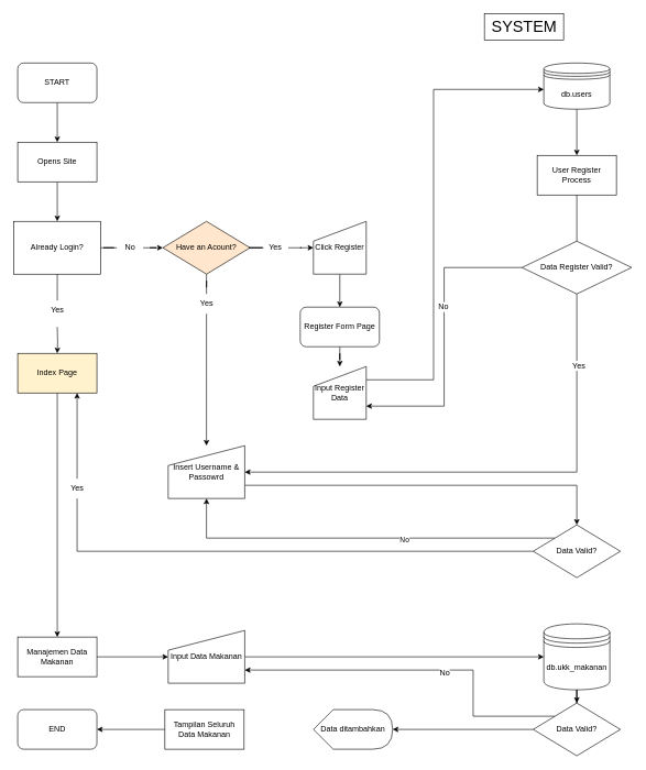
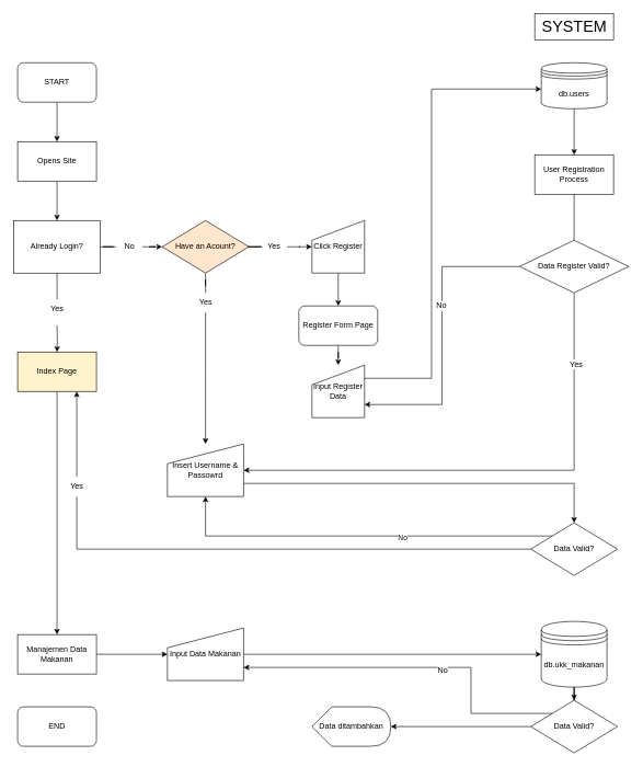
  <mxCell id="0" />
  <mxCell id="1" parent="0" />
  <mxCell id="2" style="edgeStyle=orthogonalEdgeStyle;rounded=0;orthogonalLoop=1;jettySize=auto;html=1;" parent="1" source="3" target="5" edge="1"><mxGeometry relative="1" as="geometry" /></mxCell>
  <mxCell id="3" value="START" style="rounded=1;whiteSpace=wrap;html=1;" parent="1" vertex="1"><mxGeometry x="26" y="95" width="120" height="60" as="geometry" /></mxCell>
  <mxCell id="4" style="edgeStyle=orthogonalEdgeStyle;rounded=0;orthogonalLoop=1;jettySize=auto;html=1;" parent="1" source="5" target="8" edge="1"><mxGeometry relative="1" as="geometry"><mxPoint x="86" y="335" as="targetPoint" /></mxGeometry></mxCell>
  <mxCell id="5" value="Opens Site" style="rounded=0;whiteSpace=wrap;html=1;" parent="1" vertex="1"><mxGeometry x="26" y="215" width="120" height="60" as="geometry" /></mxCell>
  <mxCell id="6" style="edgeStyle=orthogonalEdgeStyle;rounded=0;orthogonalLoop=1;jettySize=auto;html=1;startArrow=none;" parent="1" target="10" edge="1"><mxGeometry relative="1" as="geometry"><mxPoint x="85.957" y="495.04" as="sourcePoint" /></mxGeometry></mxCell>
  <mxCell id="7" style="edgeStyle=orthogonalEdgeStyle;rounded=0;orthogonalLoop=1;jettySize=auto;html=1;startArrow=none;" parent="1" source="29" target="15" edge="1"><mxGeometry relative="1" as="geometry" /></mxCell>
  <mxCell id="8" value="Already Login?" style="whiteSpace=wrap;html=1;rounded=0;" parent="1" vertex="1"><mxGeometry x="20" y="335" width="132" height="80" as="geometry" /></mxCell>
  <mxCell id="9" style="edgeStyle=orthogonalEdgeStyle;rounded=0;orthogonalLoop=1;jettySize=auto;html=1;" parent="1" source="10" target="44" edge="1"><mxGeometry relative="1" as="geometry" /></mxCell>
  <mxCell id="10" value="Index Page" style="rounded=0;whiteSpace=wrap;html=1;fillColor=#fff2cc;" parent="1" vertex="1"><mxGeometry x="26" y="535.04" width="120" height="60" as="geometry" /></mxCell>
  <mxCell id="11" style="edgeStyle=orthogonalEdgeStyle;rounded=0;orthogonalLoop=1;jettySize=auto;html=1;" parent="1" source="12" target="42" edge="1"><mxGeometry relative="1" as="geometry" /></mxCell>
  <mxCell id="12" value="db.users" style="shape=datastore;whiteSpace=wrap;html=1;" parent="1" vertex="1"><mxGeometry x="823" y="95" width="100" height="70" as="geometry" /></mxCell>
  <mxCell id="13" style="edgeStyle=orthogonalEdgeStyle;rounded=0;orthogonalLoop=1;jettySize=auto;html=1;startArrow=none;" parent="1" source="27" target="19" edge="1"><mxGeometry relative="1" as="geometry"><Array as="points"><mxPoint x="312" y="565.04" /></Array></mxGeometry></mxCell>
  <mxCell id="14" style="edgeStyle=orthogonalEdgeStyle;rounded=0;orthogonalLoop=1;jettySize=auto;html=1;startArrow=none;" parent="1" source="33" target="17" edge="1"><mxGeometry relative="1" as="geometry" /></mxCell>
  <mxCell id="15" value="Have an Acount?" style="rhombus;whiteSpace=wrap;html=1;fillColor=#ffe6cc;" parent="1" vertex="1"><mxGeometry x="246" y="335" width="132" height="80" as="geometry" /></mxCell>
  <mxCell id="16" style="edgeStyle=orthogonalEdgeStyle;rounded=0;orthogonalLoop=1;jettySize=auto;html=1;" parent="1" source="17" target="37" edge="1"><mxGeometry relative="1" as="geometry" /></mxCell>
  <mxCell id="17" value="Click Register" style="shape=manualInput;whiteSpace=wrap;html=1;" parent="1" vertex="1"><mxGeometry x="474" y="335" width="80" height="80" as="geometry" /></mxCell>
  <mxCell id="18" style="edgeStyle=orthogonalEdgeStyle;rounded=0;orthogonalLoop=1;jettySize=auto;html=1;" parent="1" source="19" target="23" edge="1"><mxGeometry relative="1" as="geometry"><Array as="points"><mxPoint x="873" y="735" /></Array></mxGeometry></mxCell>
  <mxCell id="19" value="Insert Username &amp;amp; Passowrd" style="shape=manualInput;whiteSpace=wrap;html=1;" parent="1" vertex="1"><mxGeometry x="254" y="675" width="116" height="80" as="geometry" /></mxCell>
  <mxCell id="20" style="edgeStyle=orthogonalEdgeStyle;rounded=0;orthogonalLoop=1;jettySize=auto;html=1;startArrow=none;entryX=0.75;entryY=1;entryDx=0;entryDy=0;" parent="1" source="25" target="10" edge="1"><mxGeometry relative="1" as="geometry" /></mxCell>
  <mxCell id="21" style="edgeStyle=orthogonalEdgeStyle;rounded=0;orthogonalLoop=1;jettySize=auto;html=1;" parent="1" source="23" target="19" edge="1"><mxGeometry relative="1" as="geometry"><Array as="points"><mxPoint x="312" y="815" /></Array></mxGeometry></mxCell>
  <mxCell id="22" value="No" style="edgeLabel;html=1;align=center;verticalAlign=middle;resizable=0;points=[];" parent="21" vertex="1" connectable="0"><mxGeometry x="-0.221" y="2" relative="1" as="geometry"><mxPoint as="offset" /></mxGeometry></mxCell>
  <mxCell id="23" value="Data Valid?" style="rhombus;whiteSpace=wrap;html=1;" parent="1" vertex="1"><mxGeometry x="807" y="795" width="132" height="80" as="geometry" /></mxCell>
  <mxCell id="24" value="" style="edgeStyle=orthogonalEdgeStyle;rounded=0;orthogonalLoop=1;jettySize=auto;html=1;endArrow=none;" parent="1" source="23" target="25" edge="1"><mxGeometry relative="1" as="geometry"><mxPoint x="448.072" y="674.997" as="sourcePoint" /><mxPoint x="125.957" y="575.04" as="targetPoint" /></mxGeometry></mxCell>
  <mxCell id="25" value="Yes" style="text;html=1;align=center;verticalAlign=middle;resizable=0;points=[];autosize=1;strokeColor=none;fillColor=none;" parent="1" vertex="1"><mxGeometry x="96" y="725" width="40" height="30" as="geometry" /></mxCell>
  <mxCell id="26" value="" style="edgeStyle=orthogonalEdgeStyle;rounded=0;orthogonalLoop=1;jettySize=auto;html=1;endArrow=none;" parent="1" source="15" target="27" edge="1"><mxGeometry relative="1" as="geometry"><mxPoint x="312.043" y="414.974" as="sourcePoint" /><mxPoint x="456" y="524.957" as="targetPoint" /><Array as="points" /></mxGeometry></mxCell>
  <mxCell id="27" value="Yes" style="text;html=1;align=center;verticalAlign=middle;resizable=0;points=[];autosize=1;strokeColor=none;fillColor=none;" parent="1" vertex="1"><mxGeometry x="292" y="445" width="40" height="30" as="geometry" /></mxCell>
  <mxCell id="28" value="" style="edgeStyle=orthogonalEdgeStyle;rounded=0;orthogonalLoop=1;jettySize=auto;html=1;endArrow=none;" parent="1" source="8" target="29" edge="1"><mxGeometry relative="1" as="geometry"><mxPoint x="152" y="375" as="sourcePoint" /><mxPoint x="206" y="375" as="targetPoint" /></mxGeometry></mxCell>
  <mxCell id="29" value="No" style="text;html=1;align=center;verticalAlign=middle;resizable=0;points=[];autosize=1;strokeColor=none;fillColor=none;" parent="1" vertex="1"><mxGeometry x="176" y="360" width="40" height="30" as="geometry" /></mxCell>
  <mxCell id="30" value="" style="edgeStyle=orthogonalEdgeStyle;rounded=0;orthogonalLoop=1;jettySize=auto;html=1;endArrow=none;" parent="1" source="8" target="31" edge="1"><mxGeometry relative="1" as="geometry"><mxPoint x="86" y="415" as="sourcePoint" /><mxPoint x="86" y="475" as="targetPoint" /></mxGeometry></mxCell>
  <mxCell id="31" value="Yes" style="text;html=1;align=center;verticalAlign=middle;resizable=0;points=[];autosize=1;strokeColor=none;fillColor=none;" parent="1" vertex="1"><mxGeometry x="66" y="455" width="40" height="30" as="geometry" /></mxCell>
  <mxCell id="32" value="" style="edgeStyle=orthogonalEdgeStyle;rounded=0;orthogonalLoop=1;jettySize=auto;html=1;endArrow=none;" parent="1" source="15" target="33" edge="1"><mxGeometry relative="1" as="geometry"><mxPoint x="378" y="375" as="sourcePoint" /><mxPoint x="456" y="375" as="targetPoint" /></mxGeometry></mxCell>
  <mxCell id="33" value="Yes" style="text;html=1;align=center;verticalAlign=middle;resizable=0;points=[];autosize=1;strokeColor=none;fillColor=none;" parent="1" vertex="1"><mxGeometry x="396" y="360" width="40" height="30" as="geometry" /></mxCell>
  <mxCell id="34" style="edgeStyle=orthogonalEdgeStyle;rounded=0;orthogonalLoop=1;jettySize=auto;html=1;" parent="1" source="35" target="50" edge="1"><mxGeometry relative="1" as="geometry" /></mxCell>
  <mxCell id="35" value="db.ukk_makanan" style="shape=datastore;whiteSpace=wrap;html=1;" parent="1" vertex="1"><mxGeometry x="823" y="945" width="100" height="100" as="geometry" /></mxCell>
  <mxCell id="36" style="edgeStyle=orthogonalEdgeStyle;rounded=0;orthogonalLoop=1;jettySize=auto;html=1;" parent="1" source="37" target="39" edge="1"><mxGeometry relative="1" as="geometry" /></mxCell>
  <mxCell id="37" value="Register Form Page" style="rounded=1;whiteSpace=wrap;html=1;" parent="1" vertex="1"><mxGeometry x="454" y="465" width="120" height="60" as="geometry" /></mxCell>
  <mxCell id="38" style="edgeStyle=orthogonalEdgeStyle;rounded=0;orthogonalLoop=1;jettySize=auto;html=1;" parent="1" target="12" edge="1"><mxGeometry relative="1" as="geometry"><mxPoint x="554" y="575.091" as="sourcePoint" /><Array as="points"><mxPoint x="656" y="575" /><mxPoint x="656" y="135" /></Array></mxGeometry></mxCell>
  <mxCell id="39" value="Input Register Data" style="shape=manualInput;whiteSpace=wrap;html=1;" parent="1" vertex="1"><mxGeometry x="474" y="555" width="80" height="80" as="geometry" /></mxCell>
  <mxCell id="40" style="edgeStyle=orthogonalEdgeStyle;rounded=0;orthogonalLoop=1;jettySize=auto;html=1;startArrow=none;" parent="1" source="59" target="19" edge="1"><mxGeometry relative="1" as="geometry"><Array as="points"><mxPoint x="873" y="715" /></Array></mxGeometry></mxCell>
  <mxCell id="41" value="Yes" style="edgeLabel;html=1;align=center;verticalAlign=middle;resizable=0;points=[];fontSize=12;" parent="40" vertex="1" connectable="0"><mxGeometry x="-0.721" y="2" relative="1" as="geometry"><mxPoint as="offset" /></mxGeometry></mxCell>
- <mxCell id="42" value="User Register Process" style="rounded=0;whiteSpace=wrap;html=1;" parent="1" vertex="1"><mxGeometry x="813" y="235" width="120" height="60" as="geometry" /></mxCell>
+ <mxCell id="42" value="User Registration Process" style="rounded=0;whiteSpace=wrap;html=1;" parent="1" vertex="1"><mxGeometry x="813" y="235" width="120" height="60" as="geometry" /></mxCell>
  <mxCell id="43" style="edgeStyle=orthogonalEdgeStyle;rounded=0;orthogonalLoop=1;jettySize=auto;html=1;" parent="1" source="44" target="46" edge="1"><mxGeometry relative="1" as="geometry" /></mxCell>
  <mxCell id="44" value="Manajemen Data Makanan" style="rounded=0;whiteSpace=wrap;html=1;" parent="1" vertex="1"><mxGeometry x="26" y="965" width="120" height="60" as="geometry" /></mxCell>
  <mxCell id="45" style="edgeStyle=orthogonalEdgeStyle;rounded=0;orthogonalLoop=1;jettySize=auto;html=1;" parent="1" source="46" target="35" edge="1"><mxGeometry relative="1" as="geometry" /></mxCell>
  <mxCell id="46" value="Input Data Makanan" style="shape=manualInput;whiteSpace=wrap;html=1;" parent="1" vertex="1"><mxGeometry x="254" y="955" width="116" height="80" as="geometry" /></mxCell>
  <mxCell id="47" style="edgeStyle=orthogonalEdgeStyle;rounded=0;orthogonalLoop=1;jettySize=auto;html=1;fontSize=24;exitX=0;exitY=0;exitDx=0;exitDy=0;" parent="1" source="50" target="46" edge="1"><mxGeometry relative="1" as="geometry"><Array as="points"><mxPoint x="716" y="1085" /><mxPoint x="716" y="1015" /></Array></mxGeometry></mxCell>
  <mxCell id="48" value="&lt;font style=&quot;font-size: 12px;&quot;&gt;No&lt;/font&gt;" style="edgeLabel;html=1;align=center;verticalAlign=middle;resizable=0;points=[];fontSize=24;" parent="47" vertex="1" connectable="0"><mxGeometry x="-0.118" relative="1" as="geometry"><mxPoint as="offset" /></mxGeometry></mxCell>
  <mxCell id="49" style="edgeStyle=orthogonalEdgeStyle;rounded=0;orthogonalLoop=1;jettySize=auto;html=1;fontSize=12;" parent="1" source="50" target="52" edge="1"><mxGeometry relative="1" as="geometry" /></mxCell>
  <mxCell id="50" value="Data Valid?" style="rhombus;whiteSpace=wrap;html=1;" parent="1" vertex="1"><mxGeometry x="807" y="1065" width="132" height="80" as="geometry" /></mxCell>
- <mxCell id="51" value="SYSTEM" style="text;html=1;align=center;verticalAlign=middle;resizable=0;points=[];autosize=1;strokeColor=default;fillColor=default;fontSize=24;gradientColor=none;" parent="1" vertex="1"><mxGeometry x="733" y="20" width="120" height="40" as="geometry" /></mxCell>
+ <mxCell id="51" value="SYSTEM" style="text;html=1;align=center;verticalAlign=middle;resizable=0;points=[];autosize=1;strokeColor=default;fillColor=default;fontSize=24;gradientColor=none;" parent="1" vertex="1"><mxGeometry x="813" y="20" width="120" height="40" as="geometry" /></mxCell>
  <mxCell id="52" value="Data ditambahkan" style="shape=display;whiteSpace=wrap;html=1;strokeColor=default;fontSize=12;fillColor=default;gradientColor=none;" parent="1" vertex="1"><mxGeometry x="474" y="1075" width="120" height="60" as="geometry" /></mxCell>
- <mxCell id="53" style="edgeStyle=orthogonalEdgeStyle;rounded=0;orthogonalLoop=1;jettySize=auto;html=1;fontSize=12;" parent="1" source="54" target="55" edge="1"><mxGeometry relative="1" as="geometry" /></mxCell>
- <mxCell id="54" value="Tampilan Seluruh Data Makanan" style="rounded=0;whiteSpace=wrap;html=1;strokeColor=default;fontSize=12;fillColor=default;gradientColor=none;" parent="1" vertex="1"><mxGeometry x="249" y="1075" width="120" height="60" as="geometry" /></mxCell>
  <mxCell id="55" value="END" style="rounded=1;whiteSpace=wrap;html=1;strokeColor=default;fontSize=12;fillColor=default;gradientColor=none;" parent="1" vertex="1"><mxGeometry x="26" y="1075" width="120" height="60" as="geometry" /></mxCell>
  <mxCell id="56" value="" style="edgeStyle=orthogonalEdgeStyle;rounded=0;orthogonalLoop=1;jettySize=auto;html=1;endArrow=none;" parent="1" source="42" target="59" edge="1"><mxGeometry relative="1" as="geometry"><mxPoint x="873.059" y="295" as="sourcePoint" /><mxPoint x="370" y="715" as="targetPoint" /><Array as="points" /></mxGeometry></mxCell>
  <mxCell id="57" style="edgeStyle=orthogonalEdgeStyle;rounded=0;orthogonalLoop=1;jettySize=auto;html=1;entryX=1;entryY=0.75;entryDx=0;entryDy=0;fontSize=12;" parent="1" source="59" target="39" edge="1"><mxGeometry relative="1" as="geometry" /></mxCell>
  <mxCell id="58" value="No" style="edgeLabel;html=1;align=center;verticalAlign=middle;resizable=0;points=[];fontSize=12;" parent="57" vertex="1" connectable="0"><mxGeometry x="-0.245" y="-2" relative="1" as="geometry"><mxPoint y="9" as="offset" /></mxGeometry></mxCell>
  <mxCell id="59" value="Data Register Valid?" style="rhombus;whiteSpace=wrap;html=1;strokeColor=default;fontSize=12;fillColor=default;gradientColor=none;" parent="1" vertex="1"><mxGeometry x="790" y="365" width="166" height="80" as="geometry" /></mxCell>
